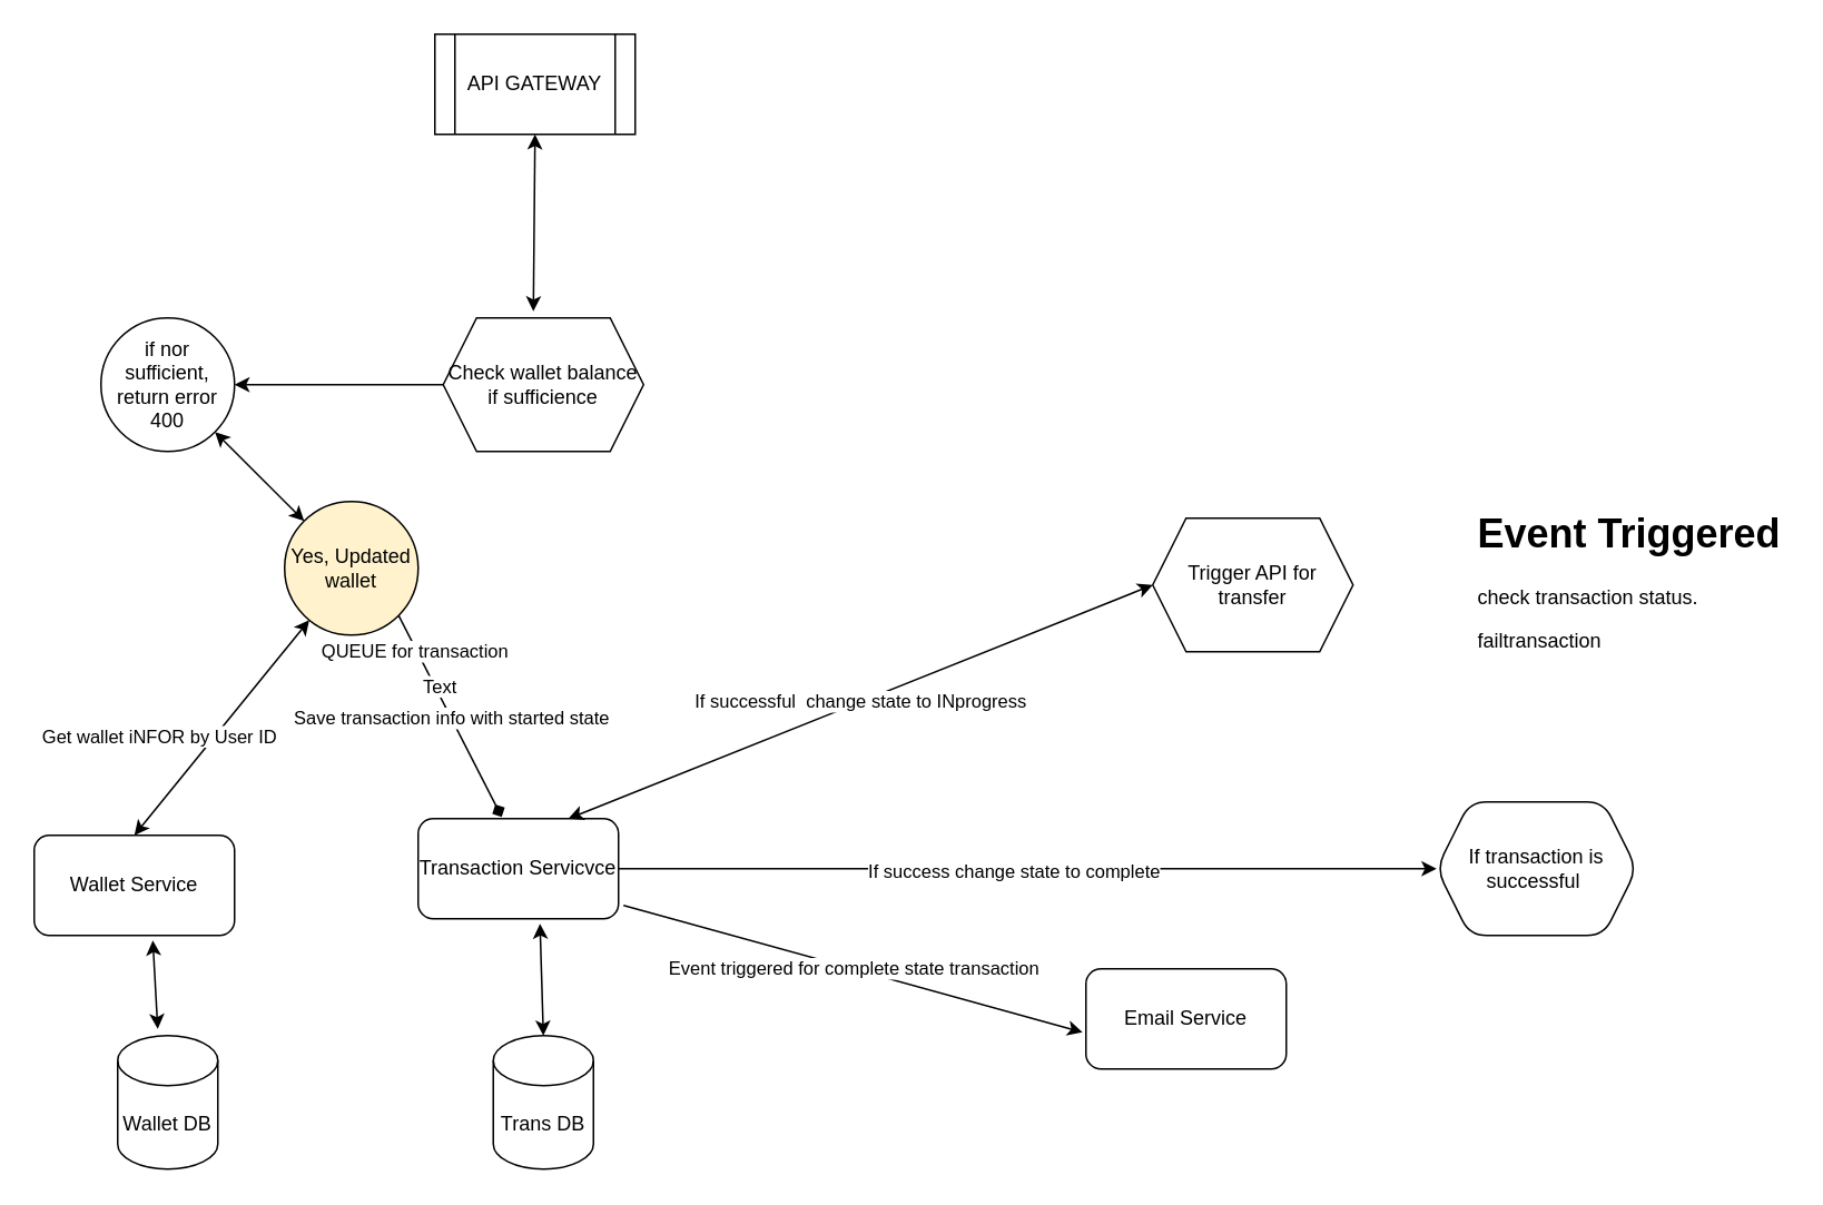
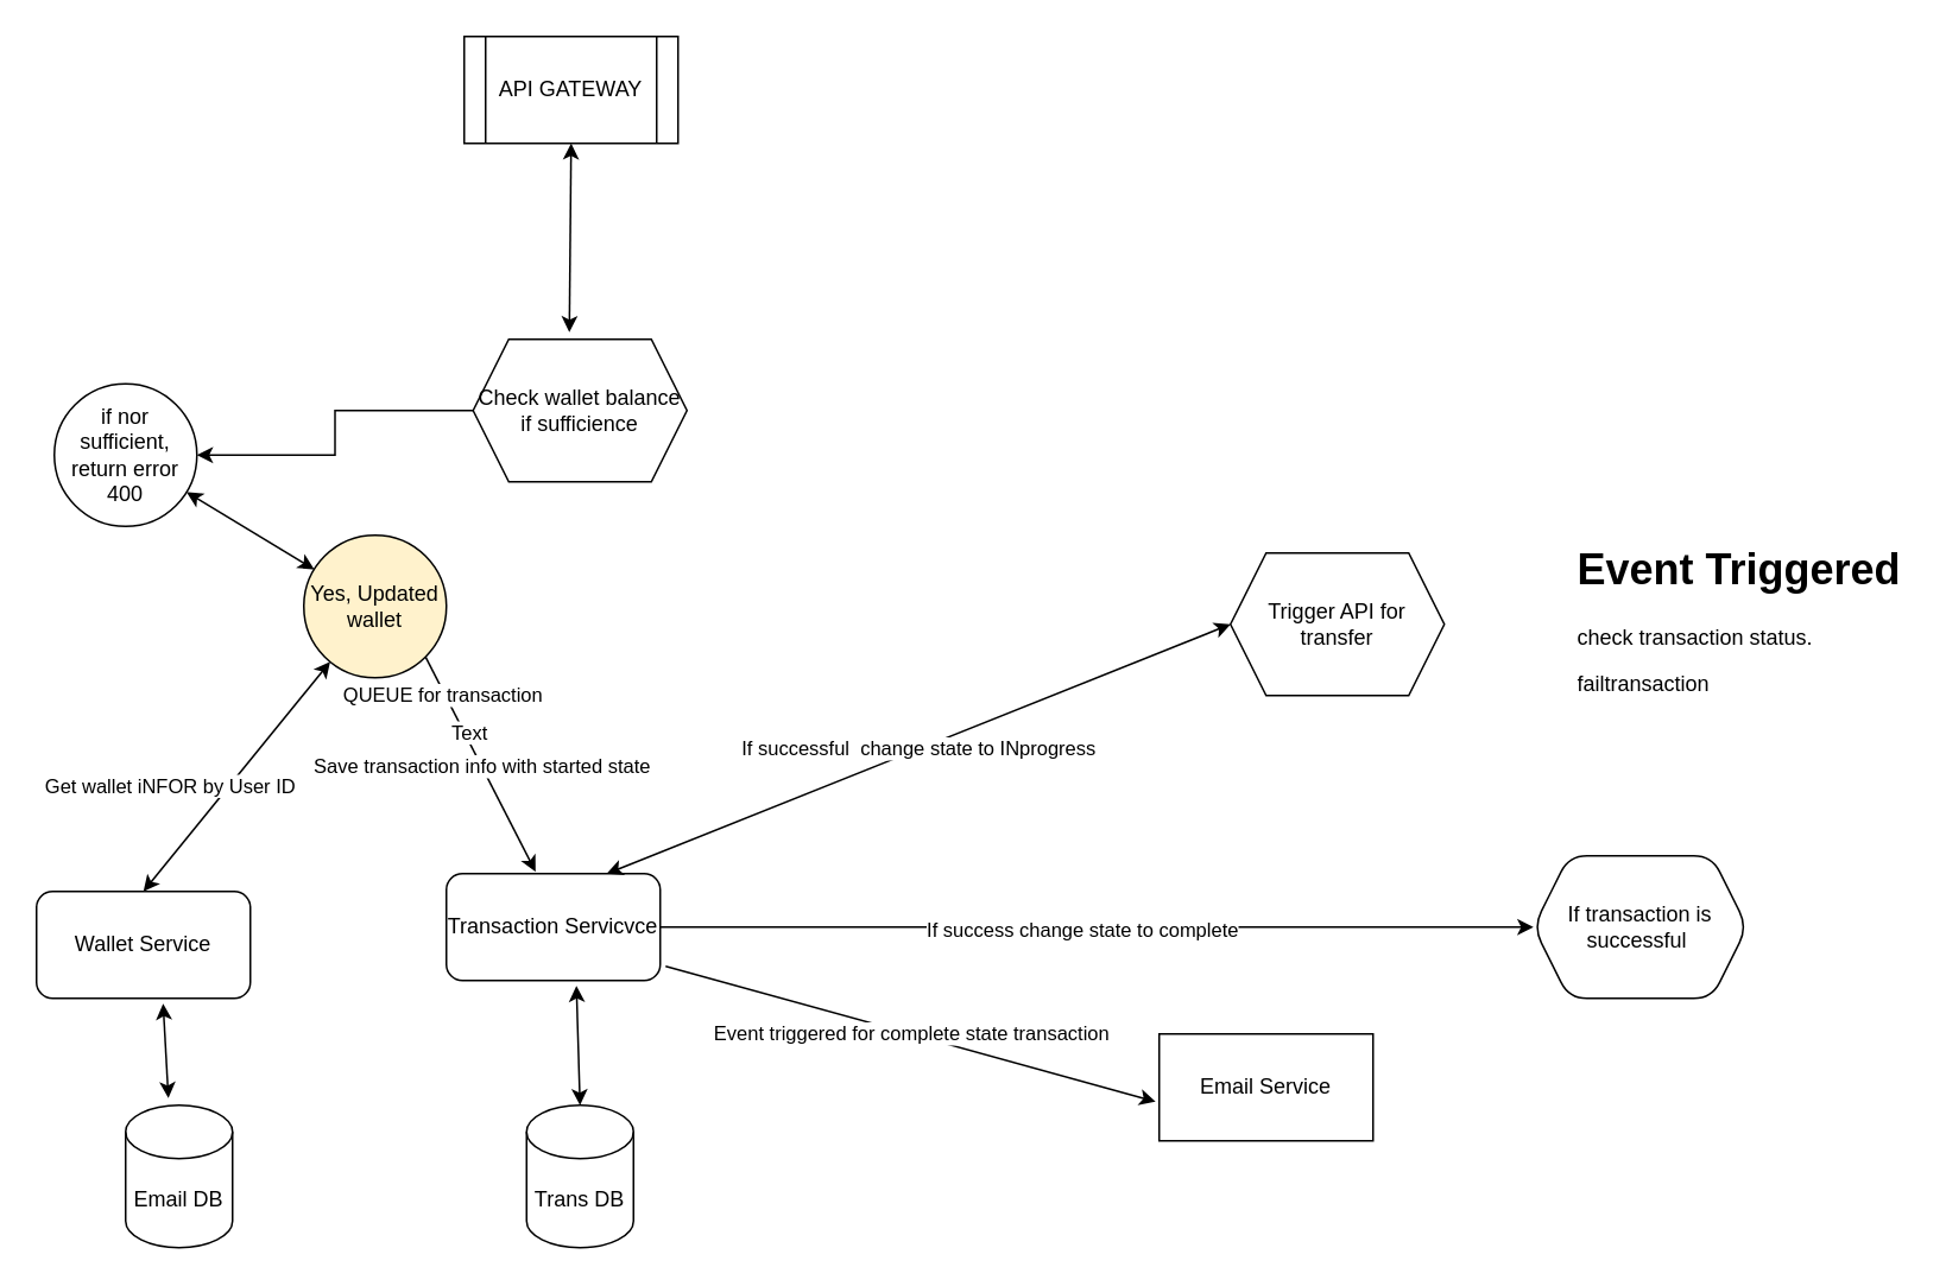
  <mxCell id="0" />
  <mxCell id="1" parent="0" />
  <mxCell id="2" value="Wallet Service" style="rounded=1;whiteSpace=wrap;html=1;" vertex="1" parent="1"><mxGeometry x="20" y="500" width="120" height="60" as="geometry" /></mxCell>
  <mxCell id="3" value="" style="edgeStyle=orthogonalEdgeStyle;rounded=0;orthogonalLoop=1;jettySize=auto;html=1;" edge="1" parent="1" source="5" target="25"><mxGeometry relative="1" as="geometry" /></mxCell>
  <mxCell id="4" value="If success change state to complete" style="edgeLabel;html=1;align=center;verticalAlign=middle;resizable=0;points=[];" vertex="1" connectable="0" parent="3"><mxGeometry x="-0.036" y="-1" relative="1" as="geometry"><mxPoint as="offset" /></mxGeometry></mxCell>
  <mxCell id="5" value="Transaction Servicvce" style="rounded=1;whiteSpace=wrap;html=1;" vertex="1" parent="1"><mxGeometry x="250" y="490" width="120" height="60" as="geometry" /></mxCell>
- <mxCell id="6" value="Wallet DB" style="shape=cylinder3;whiteSpace=wrap;html=1;boundedLbl=1;backgroundOutline=1;size=15;" vertex="1" parent="1"><mxGeometry x="70" y="620" width="60" height="80" as="geometry" /></mxCell>
+ <mxCell id="6" value="Email DB" style="shape=cylinder3;whiteSpace=wrap;html=1;boundedLbl=1;backgroundOutline=1;size=15;" vertex="1" parent="1"><mxGeometry x="70" y="620" width="60" height="80" as="geometry" /></mxCell>
  <mxCell id="7" value="Trans DB" style="shape=cylinder3;whiteSpace=wrap;html=1;boundedLbl=1;backgroundOutline=1;size=15;" vertex="1" parent="1"><mxGeometry x="295" y="620" width="60" height="80" as="geometry" /></mxCell>
  <mxCell id="8" value="" style="endArrow=classic;startArrow=classic;html=1;rounded=0;exitX=0.4;exitY=-0.05;exitDx=0;exitDy=0;exitPerimeter=0;entryX=0.592;entryY=1.05;entryDx=0;entryDy=0;entryPerimeter=0;" edge="1" parent="1" source="6" target="2"><mxGeometry width="50" height="50" relative="1" as="geometry"><mxPoint x="560" y="750" as="sourcePoint" /><mxPoint x="610" y="700" as="targetPoint" /><Array as="points" /></mxGeometry></mxCell>
  <mxCell id="9" value="" style="endArrow=classic;startArrow=classic;html=1;rounded=0;exitX=0.5;exitY=0;exitDx=0;exitDy=0;exitPerimeter=0;entryX=0.608;entryY=1.05;entryDx=0;entryDy=0;entryPerimeter=0;" edge="1" parent="1" source="7" target="5"><mxGeometry width="50" height="50" relative="1" as="geometry"><mxPoint x="560" y="750" as="sourcePoint" /><mxPoint x="610" y="700" as="targetPoint" /></mxGeometry></mxCell>
  <mxCell id="10" value="API GATEWAY" style="shape=process;whiteSpace=wrap;html=1;backgroundOutline=1;" vertex="1" parent="1"><mxGeometry x="260" y="20" width="120" height="60" as="geometry" /></mxCell>
  <mxCell id="11" value="" style="endArrow=classic;startArrow=classic;html=1;rounded=0;exitX=0.5;exitY=0;exitDx=0;exitDy=0;" edge="1" parent="1" source="2" target="18"><mxGeometry width="50" height="50" relative="1" as="geometry"><mxPoint x="560" y="420" as="sourcePoint" /><mxPoint x="250" y="310" as="targetPoint" /></mxGeometry></mxCell>
  <mxCell id="12" value="Get wallet iNFOR by User ID" style="edgeLabel;html=1;align=center;verticalAlign=middle;resizable=0;points=[];" vertex="1" connectable="0" parent="11"><mxGeometry x="-0.245" y="-1" relative="1" as="geometry"><mxPoint x="-26" y="-11" as="offset" /></mxGeometry></mxCell>
  <mxCell id="13" value="Trigger API for transfer" style="shape=hexagon;perimeter=hexagonPerimeter2;whiteSpace=wrap;html=1;fixedSize=1;" vertex="1" parent="1"><mxGeometry x="690" y="310" width="120" height="80" as="geometry" /></mxCell>
  <mxCell id="14" value="" style="edgeStyle=orthogonalEdgeStyle;rounded=0;orthogonalLoop=1;jettySize=auto;html=1;" edge="1" parent="1" source="15" target="19"><mxGeometry relative="1" as="geometry" /></mxCell>
  <mxCell id="15" value="Check wallet balance if sufficience" style="shape=hexagon;perimeter=hexagonPerimeter2;whiteSpace=wrap;html=1;fixedSize=1;" vertex="1" parent="1"><mxGeometry x="265" y="190" width="120" height="80" as="geometry" /></mxCell>
  <mxCell id="16" value="" style="endArrow=classic;startArrow=classic;html=1;rounded=0;exitX=0.45;exitY=-0.05;exitDx=0;exitDy=0;exitPerimeter=0;entryX=0.5;entryY=1;entryDx=0;entryDy=0;" edge="1" parent="1" source="15" target="10"><mxGeometry width="50" height="50" relative="1" as="geometry"><mxPoint x="560" y="420" as="sourcePoint" /><mxPoint x="610" y="370" as="targetPoint" /><Array as="points" /></mxGeometry></mxCell>
  <mxCell id="17" value="" style="endArrow=classic;startArrow=classic;html=1;rounded=0;" edge="1" parent="1" source="18" target="19"><mxGeometry width="50" height="50" relative="1" as="geometry"><mxPoint x="560" y="420" as="sourcePoint" /><mxPoint x="610" y="370" as="targetPoint" /></mxGeometry></mxCell>
  <mxCell id="18" value="Yes, Updated wallet" style="ellipse;whiteSpace=wrap;html=1;aspect=fixed;fillColor=#fff2cc;" vertex="1" parent="1"><mxGeometry x="170" y="300" width="80" height="80" as="geometry" /></mxCell>
- <mxCell id="19" value="if nor sufficient, return error 400" style="ellipse;whiteSpace=wrap;html=1;" vertex="1" parent="1"><mxGeometry x="60" y="190" width="80" height="80" as="geometry" /></mxCell>
- <mxCell id="20" value="" style="endArrow=diamond;html=1;rounded=0;entryX=0.417;entryY=-0.017;entryDx=0;entryDy=0;entryPerimeter=0;exitX=1;exitY=1;exitDx=0;exitDy=0;" edge="1" parent="1" source="18" target="5"><mxGeometry width="50" height="50" relative="1" as="geometry"><mxPoint x="560" y="390" as="sourcePoint" /><mxPoint x="610" y="340" as="targetPoint" /></mxGeometry></mxCell>
+ <mxCell id="19" value="if nor sufficient, return error 400" style="ellipse;whiteSpace=wrap;html=1;" vertex="1" parent="1"><mxGeometry x="30" y="215" width="80" height="80" as="geometry" /></mxCell>
+ <mxCell id="20" value="" style="endArrow=classic;html=1;rounded=0;entryX=0.417;entryY=-0.017;entryDx=0;entryDy=0;entryPerimeter=0;exitX=1;exitY=1;exitDx=0;exitDy=0;" edge="1" parent="1" source="18" target="5"><mxGeometry width="50" height="50" relative="1" as="geometry"><mxPoint x="560" y="390" as="sourcePoint" /><mxPoint x="610" y="340" as="targetPoint" /></mxGeometry></mxCell>
  <mxCell id="21" value="Save transaction info with started state" style="edgeLabel;html=1;align=center;verticalAlign=middle;resizable=0;points=[];" vertex="1" connectable="0" parent="20"><mxGeometry x="0.011" y="1" relative="1" as="geometry"><mxPoint x="-1" as="offset" /></mxGeometry></mxCell>
  <mxCell id="22" value="Text" style="edgeLabel;html=1;align=center;verticalAlign=middle;resizable=0;points=[];" vertex="1" connectable="0" parent="20"><mxGeometry x="-0.28" y="2" relative="1" as="geometry"><mxPoint as="offset" /></mxGeometry></mxCell>
  <mxCell id="23" value="QUEUE for transaction" style="edgeLabel;html=1;align=center;verticalAlign=middle;resizable=0;points=[];" vertex="1" connectable="0" parent="20"><mxGeometry x="-0.761" y="2" relative="1" as="geometry"><mxPoint y="8" as="offset" /></mxGeometry></mxCell>
  <mxCell id="24" value="If successful&amp;nbsp; change state to INprogress" style="endArrow=classic;startArrow=classic;html=1;rounded=0;exitX=0.75;exitY=0;exitDx=0;exitDy=0;entryX=0;entryY=0.5;entryDx=0;entryDy=0;" edge="1" parent="1" source="5" target="13"><mxGeometry width="50" height="50" relative="1" as="geometry"><mxPoint x="560" y="390" as="sourcePoint" /><mxPoint x="610" y="340" as="targetPoint" /></mxGeometry></mxCell>
  <mxCell id="25" value="If transaction is successful&amp;nbsp;" style="shape=hexagon;perimeter=hexagonPerimeter2;whiteSpace=wrap;html=1;fixedSize=1;rounded=1;" vertex="1" parent="1"><mxGeometry x="860" y="480" width="120" height="80" as="geometry" /></mxCell>
- <mxCell id="26" value="Email Service" style="rounded=1;whiteSpace=wrap;html=1;" vertex="1" parent="1"><mxGeometry x="650" y="580" width="120" height="60" as="geometry" /></mxCell>
+ <mxCell id="26" value="Email Service" style="whiteSpace=wrap;html=1;rounded=0;" vertex="1" parent="1"><mxGeometry x="650" y="580" width="120" height="60" as="geometry" /></mxCell>
  <mxCell id="27" value="Event triggered for complete state transaction" style="endArrow=classic;html=1;rounded=0;exitX=1.025;exitY=0.867;exitDx=0;exitDy=0;exitPerimeter=0;entryX=-0.017;entryY=0.633;entryDx=0;entryDy=0;entryPerimeter=0;" edge="1" parent="1" source="5" target="26"><mxGeometry width="50" height="50" relative="1" as="geometry"><mxPoint x="560" y="370" as="sourcePoint" /><mxPoint x="610" as="targetPoint" y="320" /></mxGeometry></mxCell>
  <mxCell id="28" value="&lt;h1&gt;Event Triggered&lt;/h1&gt;&lt;p&gt;check transaction status.&lt;/p&gt;&lt;p&gt;failtransaction&lt;/p&gt;" style="text;html=1;strokeColor=none;fillColor=none;spacing=5;spacingTop=-20;whiteSpace=wrap;overflow=hidden;rounded=0;" vertex="1" parent="1"><mxGeometry x="880" y="300" width="190" height="120" as="geometry" /></mxCell>
